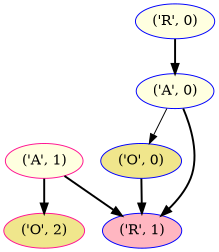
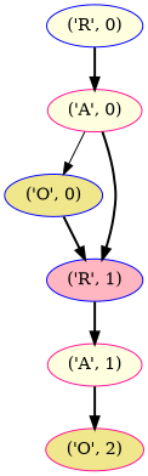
  strict digraph {
    node [color=deeppink fillcolor=lightyellow style=filled weight=None]
    edge [style=bold weight=None]
    n1 [fillcolor=khaki label="('O', 2)"]
    "('A', 1)"
    "('O', 0)" [color=blue fillcolor=khaki]
-   "('A', 0)" [color=blue]
+   "('A', 0)"
    "('R', 1)" [color=blue fillcolor=lightpink]
    "('R', 0)" [color=blue]
    "('A', 1)" -> n1
    "('O', 0)" -> "('R', 1)"
    "('A', 0)" -> "('O', 0)" [style=solid]
    "('A', 0)" -> "('R', 1)"
-   "('A', 1)" -> "('R', 1)"
+   "('R', 1)" -> "('A', 1)"
    "('R', 0)" -> "('A', 0)"
  }
